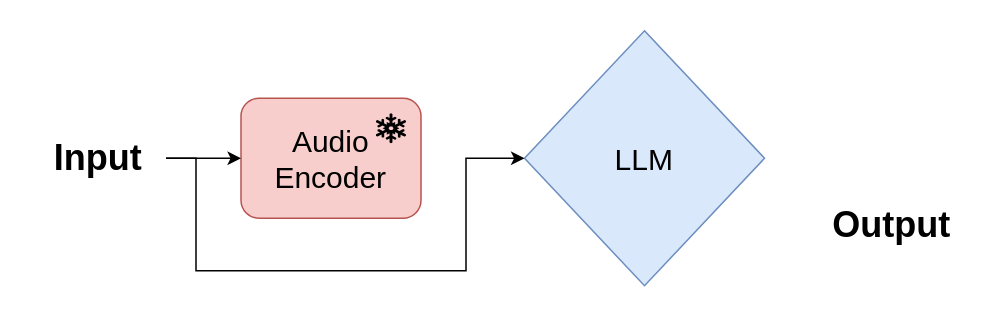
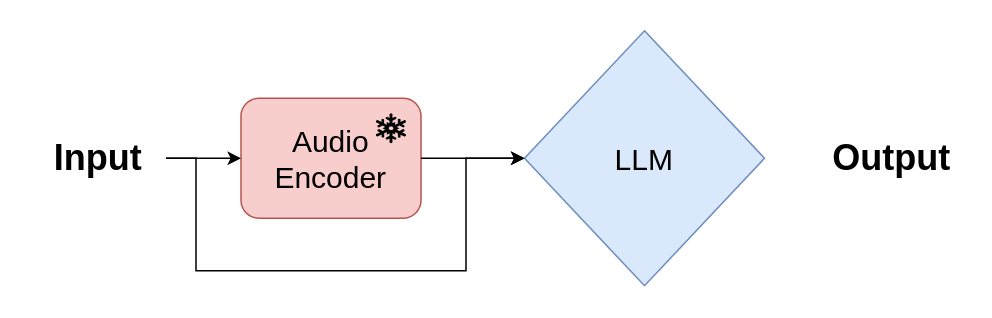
  <mxCell id="0" />
  <mxCell id="1" parent="0" />
  <mxCell id="2" value="&lt;font style=&quot;font-size: 20px;&quot;&gt;LLM&lt;/font&gt;" style="rhombus;whiteSpace=wrap;html=1;fillColor=#dae8fc;strokeColor=#6c8ebf;" parent="1" vertex="1"><mxGeometry x="349" y="20" width="160" height="170" as="geometry" /></mxCell>
- <mxCell id="3" value="&lt;b&gt;&lt;font style=&quot;font-size: 24px;&quot;&gt;Output&lt;/font&gt;&lt;/b&gt;" style="text;html=1;align=center;verticalAlign=middle;whiteSpace=wrap;rounded=0;" parent="1" vertex="1"><mxGeometry x="549" y="130" width="90" height="40" as="geometry" /></mxCell>
+ <mxCell id="3" value="&lt;b&gt;&lt;font style=&quot;font-size: 24px;&quot;&gt;Output&lt;/font&gt;&lt;/b&gt;" style="text;html=1;align=center;verticalAlign=middle;whiteSpace=wrap;rounded=0;" parent="1" vertex="1"><mxGeometry x="549" y="85" width="90" height="40" as="geometry" /></mxCell>
  <mxCell id="4" value="" style="group" parent="1" vertex="1" connectable="0"><mxGeometry x="160" y="65" width="120" height="80" as="geometry" /></mxCell>
  <mxCell id="5" value="&lt;font style=&quot;font-size: 20px;&quot;&gt;Audio&lt;/font&gt;&lt;div&gt;&lt;span style=&quot;font-size: 20px; background-color: initial;&quot;&gt;Encoder&lt;/span&gt;&lt;/div&gt;" style="rounded=1;whiteSpace=wrap;html=1;fillColor=#f8cecc;strokeColor=#b85450;" parent="4" vertex="1"><mxGeometry width="120" height="80" as="geometry" /></mxCell>
  <mxCell id="6" value="" style="shape=mxgraph.signs.nature.snowflake;html=1;pointerEvents=1;fillColor=#000000;strokeColor=none;verticalLabelPosition=bottom;verticalAlign=top;align=center;" parent="4" vertex="1"><mxGeometry x="90" y="10" width="20" height="20" as="geometry" /></mxCell>
  <mxCell id="7" style="edgeStyle=orthogonalEdgeStyle;rounded=0;orthogonalLoop=1;jettySize=auto;html=1;entryX=0;entryY=0.5;entryDx=0;entryDy=0;" edge="1" parent="1" source="9" target="5"><mxGeometry relative="1" as="geometry"><mxPoint x="140" y="140" as="targetPoint" /></mxGeometry></mxCell>
  <mxCell id="8" style="edgeStyle=orthogonalEdgeStyle;rounded=0;orthogonalLoop=1;jettySize=auto;html=1;entryX=0;entryY=0.5;entryDx=0;entryDy=0;" edge="1" parent="1" source="9" target="2"><mxGeometry relative="1" as="geometry"><Array as="points"><mxPoint x="130" y="105" /><mxPoint x="130" y="180" /><mxPoint x="310" y="180" /><mxPoint x="310" y="105" /></Array></mxGeometry></mxCell>
  <mxCell id="9" value="&lt;b&gt;&lt;font style=&quot;font-size: 24px;&quot;&gt;Input&lt;/font&gt;&lt;/b&gt;" style="text;html=1;align=center;verticalAlign=middle;whiteSpace=wrap;rounded=0;" parent="1" vertex="1"><mxGeometry x="20" y="85" width="90" height="40" as="geometry" /></mxCell>
+ <mxCell id="10" style="edgeStyle=orthogonalEdgeStyle;rounded=0;orthogonalLoop=1;jettySize=auto;html=1;entryX=0;entryY=0.5;entryDx=0;entryDy=0;" edge="1" parent="1" source="5" target="2"><mxGeometry relative="1" as="geometry" /></mxCell>
